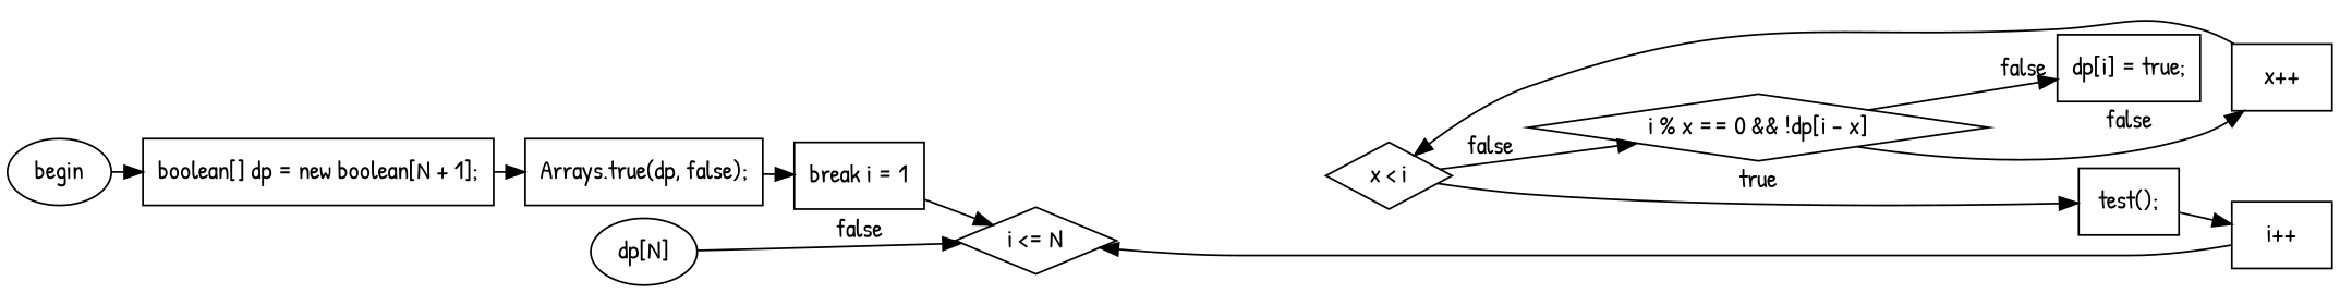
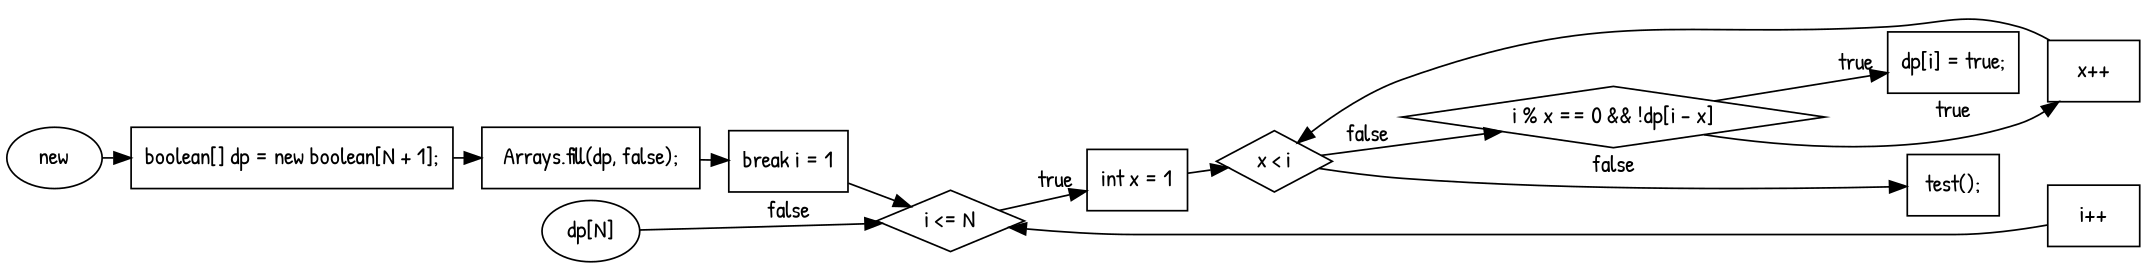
  digraph {
    fontname="Patrick Hand"
    nodesep=0.1
    rankdir=LR
    ranksep=0.1
    node [fillcolor=white fontname="Patrick Hand" shape=box style=filled]
    edge [fontname="Patrick Hand"]
-   n1 [label=begin shape=ellipse]
+   n1 [label=new shape=ellipse]
    n2 [label="boolean[] dp = new boolean[N + 1];"]
-   n3 [label="Arrays.true(dp, false);"]
+   n3 [label="Arrays.fill(dp, false);"]
    n4 [label="break i = 1"]
    n5 [label="i \<= N" shape=diamond]
+   n6 [label="int x = 1"]
    n7 [label="x \< i" shape=diamond]
    n8 [label="dp[N]" shape=ellipse]
    n9 [label="i % x == 0 && !dp[i - x]" shape=diamond]
    n10 [label="test();"]
    n11 [label="dp[i] = true;"]
    n12 [label="x++"]
    n13 [label="i++"]
    n1 -> n2
    n2 -> n3
    n3 -> n4
    n4 -> n5
+   n5 -> n6 [label=true minlen=1]
+   n6 -> n7
    n7 -> n9 [label=false minlen=1]
-   n7 -> n10 [label=true minlen=2]
+   n7 -> n10 [label=false minlen=2]
    n8 -> n5 [label=false minlen=2]
-   n9 -> n11 [label=false minlen=1]
-   n9 -> n12 [label=false minlen=2]
-   n10 -> n13
+   n9 -> n11 [label=true minlen=1]
+   n9 -> n12 [label=true minlen=2]
    n12 -> n7
    n13 -> n5
  }
